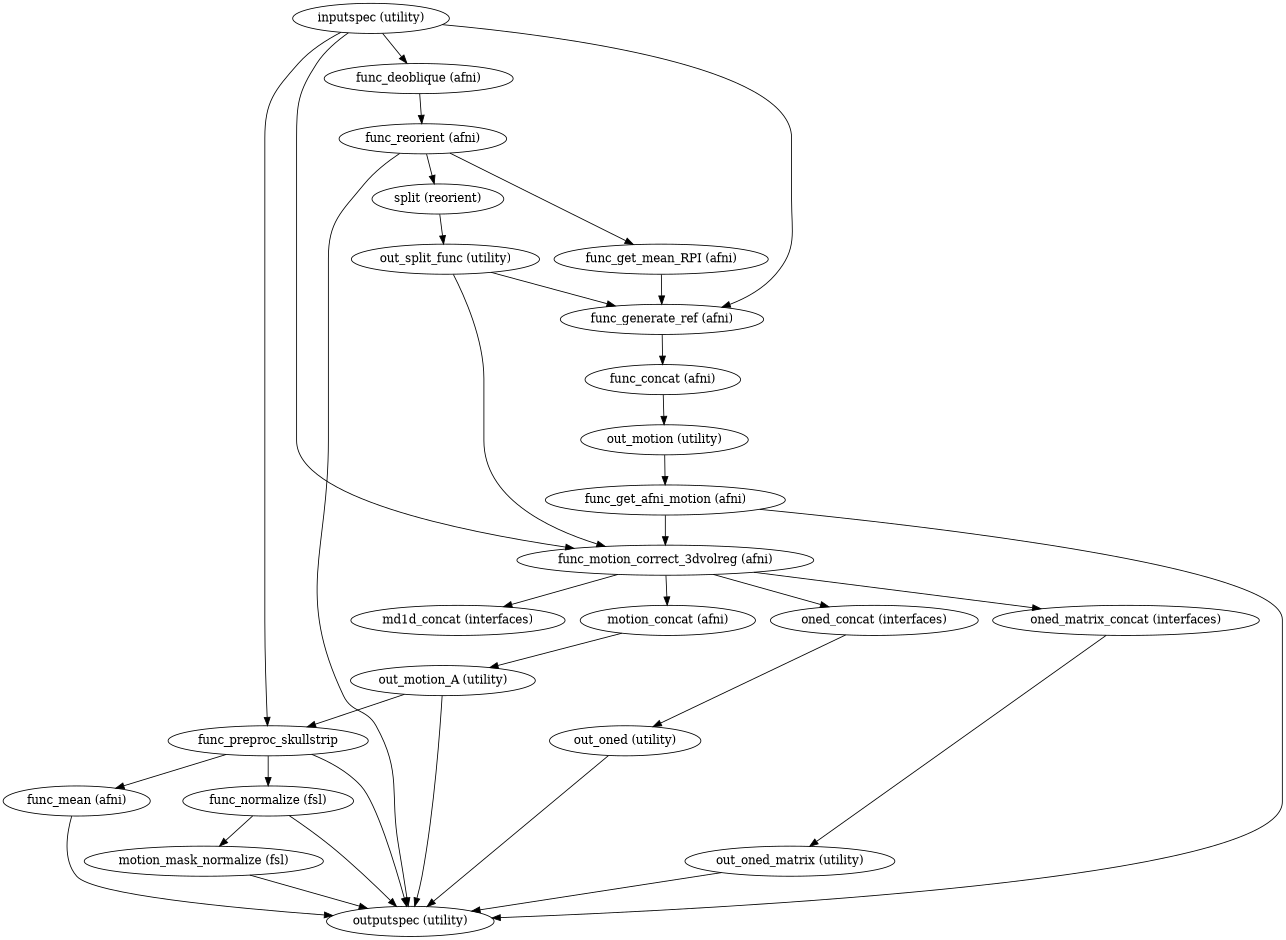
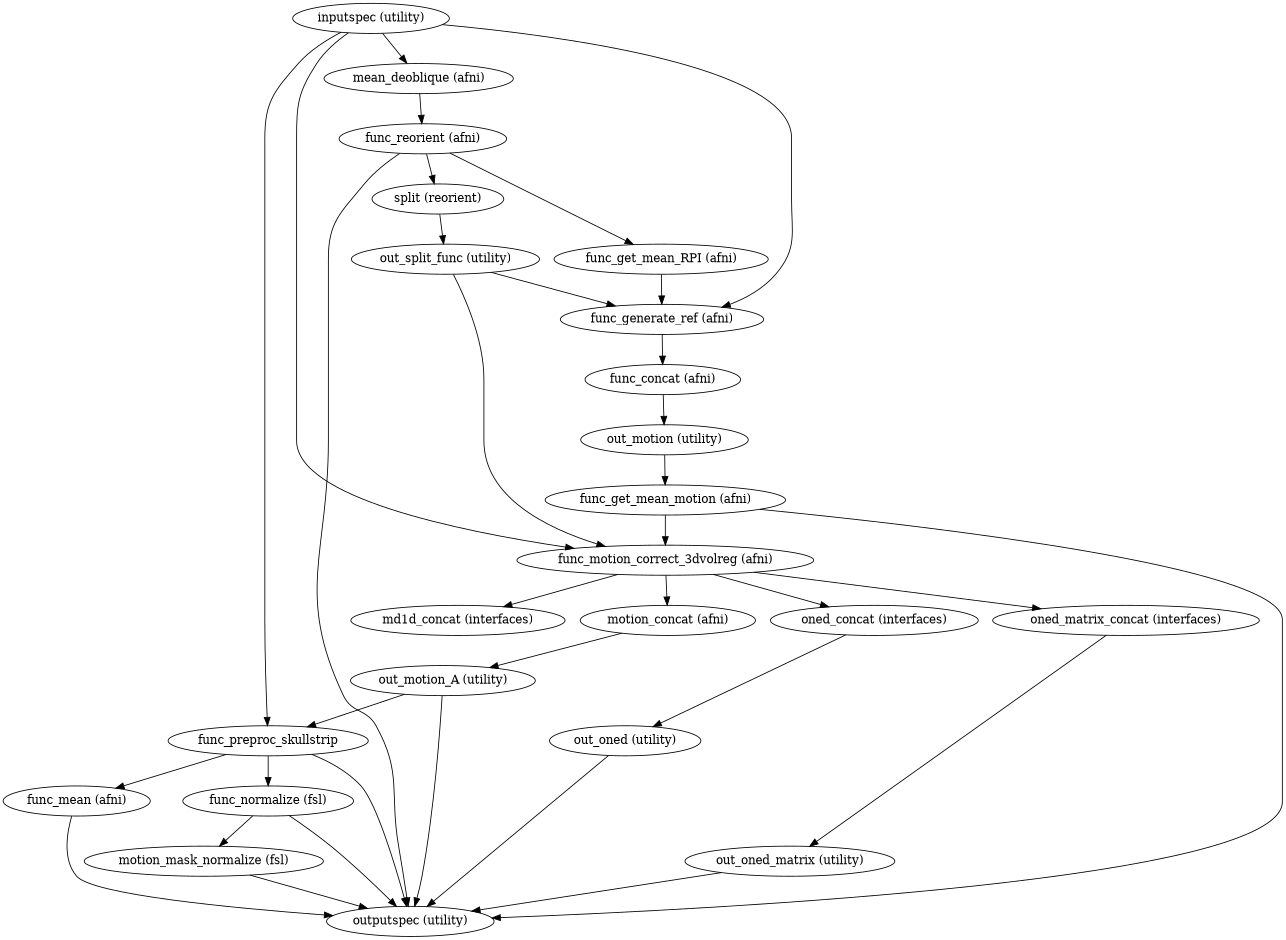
  strict digraph {
    "inputspec (utility)"
-   "func_deoblique (afni)"
+   "func_deoblique (afni)" [label="mean_deoblique (afni)"]
    "func_generate_ref (afni)"
    "func_motion_correct_3dvolreg (afni)"
    func_preproc_skullstrip
    "func_reorient (afni)"
    "func_concat (afni)"
    "motion_concat (afni)"
    "md1d_concat (interfaces)"
    "oned_concat (interfaces)"
    "oned_matrix_concat (interfaces)"
    "outputspec (utility)"
    "func_mean (afni)"
    "func_normalize (fsl)"
    n15 [label="split (reorient)"]
    "func_get_mean_RPI (afni)"
    "out_motion (utility)"
    "out_motion_A (utility)"
    "out_oned (utility)"
    "out_oned_matrix (utility)"
    n21 [label="motion_mask_normalize (fsl)"]
    "out_split_func (utility)"
-   "func_get_mean_motion (afni)" [label="func_get_afni_motion (afni)"]
+   "func_get_mean_motion (afni)"
    "inputspec (utility)" -> "func_deoblique (afni)"
    "inputspec (utility)" -> "func_generate_ref (afni)"
    "inputspec (utility)" -> "func_motion_correct_3dvolreg (afni)"
    "inputspec (utility)" -> func_preproc_skullstrip
    "func_deoblique (afni)" -> "func_reorient (afni)"
    "func_generate_ref (afni)" -> "func_concat (afni)"
    "func_motion_correct_3dvolreg (afni)" -> "motion_concat (afni)"
    "func_motion_correct_3dvolreg (afni)" -> "md1d_concat (interfaces)"
    "func_motion_correct_3dvolreg (afni)" -> "oned_concat (interfaces)"
    "func_motion_correct_3dvolreg (afni)" -> "oned_matrix_concat (interfaces)"
    func_preproc_skullstrip -> "outputspec (utility)"
    func_preproc_skullstrip -> "func_mean (afni)"
    func_preproc_skullstrip -> "func_normalize (fsl)"
    "func_reorient (afni)" -> "outputspec (utility)"
    "func_reorient (afni)" -> n15
    "func_reorient (afni)" -> "func_get_mean_RPI (afni)"
    "func_concat (afni)" -> "out_motion (utility)"
    "motion_concat (afni)" -> "out_motion_A (utility)"
    "oned_concat (interfaces)" -> "out_oned (utility)"
    "oned_matrix_concat (interfaces)" -> "out_oned_matrix (utility)"
    "func_mean (afni)" -> "outputspec (utility)"
    "func_normalize (fsl)" -> "outputspec (utility)"
    "func_normalize (fsl)" -> n21
    n15 -> "out_split_func (utility)"
    "func_get_mean_RPI (afni)" -> "func_generate_ref (afni)"
    "out_motion (utility)" -> "func_get_mean_motion (afni)"
    "out_motion_A (utility)" -> func_preproc_skullstrip
    "out_motion_A (utility)" -> "outputspec (utility)"
    "out_oned (utility)" -> "outputspec (utility)"
    "out_oned_matrix (utility)" -> "outputspec (utility)"
    n21 -> "outputspec (utility)"
    "out_split_func (utility)" -> "func_generate_ref (afni)"
    "out_split_func (utility)" -> "func_motion_correct_3dvolreg (afni)"
    "func_get_mean_motion (afni)" -> "func_motion_correct_3dvolreg (afni)"
    "func_get_mean_motion (afni)" -> "outputspec (utility)"
  }
